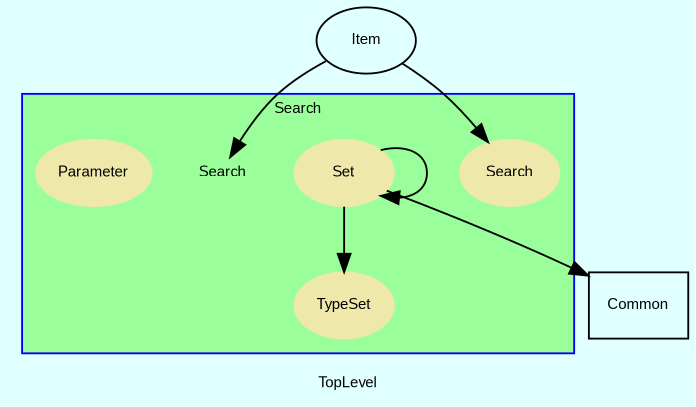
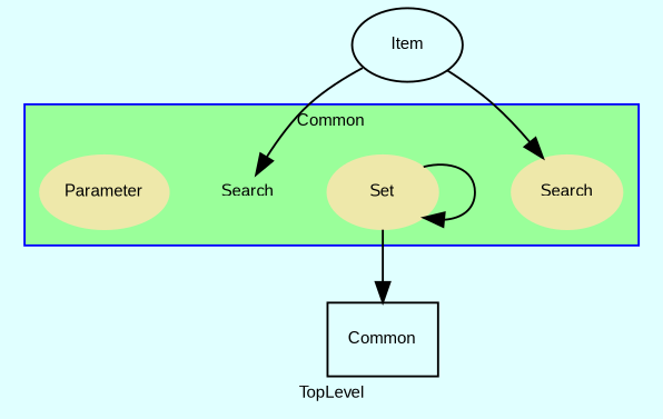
  digraph {
    bgcolor=lightcyan1
    compound=true
    fontname=Arial
    fontsize=8
    label=TopLevel
    node [color=palegoldenrod fontcolor=black fontname=Arial fontsize=8 shape=ellipse style=filled]
    n1 [label=Search]
    n2 [label=Set]
-   n3 [label=TypeSet]
    Search [color=black height=0.01 shape=plaintext width=0.01 fontcolor="" style=""]
    n5 [label=Parameter]
    n6 [color=black label=Common shape=box fontcolor="" style=""]
    n7 [color=black label=Item fontcolor="" shape="" style=""]
    subgraph cluster_1 {
      color=blue
      fillcolor=palegreen1
-     label=Search
+     label=Common
      style=filled
      n1
      n2
-     n3
      Search
      n5
    }
    n2 -> n2
-   n2 -> n3
    n2 -> n6
    n7 -> n1
    n7 -> Search
  }
